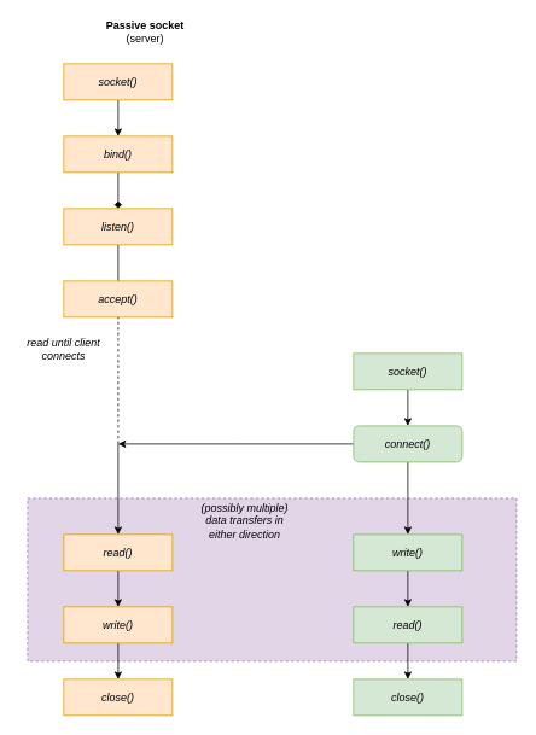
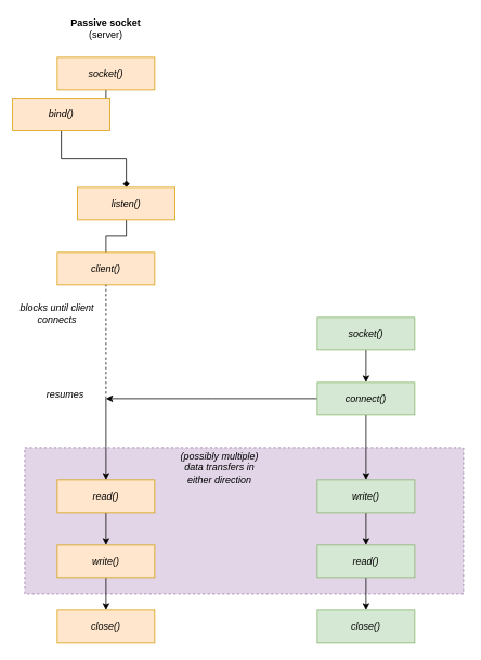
  <mxCell id="0" />
  <mxCell id="1" parent="0" />
  <mxCell id="2" value="" style="rounded=0;whiteSpace=wrap;html=1;dashed=1;fillColor=#e1d5e7;strokeColor=#9673a6;" vertex="1" parent="1"><mxGeometry x="30" y="550" width="540" height="180" as="geometry" /></mxCell>
  <mxCell id="3" style="edgeStyle=orthogonalEdgeStyle;rounded=0;orthogonalLoop=1;jettySize=auto;html=1;exitX=0.5;exitY=1;exitDx=0;exitDy=0;entryX=0.5;entryY=0;entryDx=0;entryDy=0;" edge="1" parent="1" source="4" target="6"><mxGeometry relative="1" as="geometry" /></mxCell>
  <mxCell id="4" value="&lt;i&gt;socket()&lt;/i&gt;" style="rounded=0;whiteSpace=wrap;html=1;fillColor=#ffe6cc;strokeColor=#d79b00;" vertex="1" parent="1"><mxGeometry x="70" y="70" width="120" height="40" as="geometry" /></mxCell>
  <mxCell id="5" style="edgeStyle=orthogonalEdgeStyle;rounded=0;orthogonalLoop=1;jettySize=auto;html=1;exitX=0.5;exitY=1;exitDx=0;exitDy=0;entryX=0.5;entryY=0;entryDx=0;entryDy=0;endArrow=diamond;" edge="1" parent="1" source="6" target="8"><mxGeometry relative="1" as="geometry" /></mxCell>
- <mxCell id="6" value="&lt;i&gt;bind()&lt;/i&gt;" style="rounded=0;whiteSpace=wrap;html=1;fillColor=#ffe6cc;strokeColor=#d79b00;" vertex="1" parent="1"><mxGeometry x="70" y="150" width="120" height="40" as="geometry" /></mxCell>
+ <mxCell id="6" value="&lt;i&gt;bind()&lt;/i&gt;" style="rounded=0;whiteSpace=wrap;html=1;fillColor=#ffe6cc;strokeColor=#d79b00;" vertex="1" parent="1"><mxGeometry x="15" y="120" width="120" height="40" as="geometry" /></mxCell>
  <mxCell id="7" style="edgeStyle=orthogonalEdgeStyle;rounded=0;orthogonalLoop=1;jettySize=auto;html=1;exitX=0.5;exitY=1;exitDx=0;exitDy=0;entryX=0.5;entryY=0;entryDx=0;entryDy=0;endArrow=none;" edge="1" parent="1" source="8" target="9"><mxGeometry relative="1" as="geometry" /></mxCell>
- <mxCell id="8" value="&lt;i&gt;listen()&lt;/i&gt;" style="rounded=0;whiteSpace=wrap;html=1;fillColor=#ffe6cc;strokeColor=#d79b00;" vertex="1" parent="1"><mxGeometry x="70" y="230" width="120" height="40" as="geometry" /></mxCell>
- <mxCell id="9" value="&lt;i&gt;accept()&lt;/i&gt;" style="rounded=0;whiteSpace=wrap;html=1;fillColor=#ffe6cc;strokeColor=#d79b00;" vertex="1" parent="1"><mxGeometry x="70" y="310" width="120" height="40" as="geometry" /></mxCell>
- <mxCell id="10" value="Passive socket &lt;span style=&quot;font-weight: normal;&quot;&gt;(server)&lt;/span&gt;" style="text;html=1;align=center;verticalAlign=middle;whiteSpace=wrap;rounded=0;fontStyle=1" vertex="1" parent="1"><mxGeometry x="115" y="20" width="90" height="30" as="geometry" /></mxCell>
+ <mxCell id="8" value="&lt;i&gt;listen()&lt;/i&gt;" style="rounded=0;whiteSpace=wrap;html=1;fillColor=#ffe6cc;strokeColor=#d79b00;" vertex="1" parent="1"><mxGeometry x="95" y="230" width="120" height="40" as="geometry" /></mxCell>
+ <mxCell id="9" value="&lt;i&gt;client()&lt;/i&gt;" style="rounded=0;whiteSpace=wrap;html=1;fillColor=#ffe6cc;strokeColor=#d79b00;" vertex="1" parent="1"><mxGeometry x="70" y="310" width="120" height="40" as="geometry" /></mxCell>
+ <mxCell id="10" value="Passive socket &lt;span style=&quot;font-weight: normal;&quot;&gt;(server)&lt;/span&gt;" style="text;html=1;align=center;verticalAlign=middle;whiteSpace=wrap;rounded=0;fontStyle=1" vertex="1" parent="1"><mxGeometry x="85" y="20" width="90" height="30" as="geometry" /></mxCell>
  <mxCell id="11" style="edgeStyle=orthogonalEdgeStyle;rounded=0;orthogonalLoop=1;jettySize=auto;html=1;exitX=0.5;exitY=1;exitDx=0;exitDy=0;entryX=0.5;entryY=0;entryDx=0;entryDy=0;" edge="1" parent="1" source="12" target="14"><mxGeometry relative="1" as="geometry" /></mxCell>
  <mxCell id="12" value="&lt;i&gt;read()&lt;/i&gt;" style="rounded=0;whiteSpace=wrap;html=1;fillColor=#ffe6cc;strokeColor=#d79b00;" vertex="1" parent="1"><mxGeometry x="70" y="590" width="120" height="40" as="geometry" /></mxCell>
  <mxCell id="13" style="edgeStyle=orthogonalEdgeStyle;rounded=0;orthogonalLoop=1;jettySize=auto;html=1;exitX=0.5;exitY=1;exitDx=0;exitDy=0;entryX=0.5;entryY=0;entryDx=0;entryDy=0;" edge="1" parent="1" source="14" target="15"><mxGeometry relative="1" as="geometry" /></mxCell>
  <mxCell id="14" value="&lt;i&gt;write()&lt;/i&gt;" style="rounded=0;whiteSpace=wrap;html=1;fillColor=#ffe6cc;strokeColor=#d79b00;" vertex="1" parent="1"><mxGeometry x="70" y="670" width="120" height="40" as="geometry" /></mxCell>
  <mxCell id="15" value="&lt;i&gt;close()&lt;/i&gt;" style="rounded=0;whiteSpace=wrap;html=1;fillColor=#ffe6cc;strokeColor=#d79b00;" vertex="1" parent="1"><mxGeometry x="70" y="750" width="120" height="40" as="geometry" /></mxCell>
  <mxCell id="16" style="edgeStyle=orthogonalEdgeStyle;rounded=0;orthogonalLoop=1;jettySize=auto;html=1;exitX=0.5;exitY=1;exitDx=0;exitDy=0;entryX=0.5;entryY=0;entryDx=0;entryDy=0;" edge="1" parent="1" source="17" target="20"><mxGeometry relative="1" as="geometry" /></mxCell>
  <mxCell id="17" value="&lt;i&gt;socket()&lt;/i&gt;" style="rounded=0;whiteSpace=wrap;html=1;fillColor=#d5e8d4;strokeColor=#82b366;" vertex="1" parent="1"><mxGeometry x="390" y="390" width="120" height="40" as="geometry" /></mxCell>
  <mxCell id="18" style="edgeStyle=orthogonalEdgeStyle;rounded=0;orthogonalLoop=1;jettySize=auto;html=1;exitX=0;exitY=0.5;exitDx=0;exitDy=0;" edge="1" parent="1" source="20"><mxGeometry relative="1" as="geometry"><mxPoint x="130" y="490" as="targetPoint" /></mxGeometry></mxCell>
  <mxCell id="19" style="edgeStyle=orthogonalEdgeStyle;rounded=0;orthogonalLoop=1;jettySize=auto;html=1;exitX=0.5;exitY=1;exitDx=0;exitDy=0;entryX=0.5;entryY=0;entryDx=0;entryDy=0;" edge="1" parent="1" source="20" target="24"><mxGeometry relative="1" as="geometry" /></mxCell>
- <mxCell id="20" value="&lt;i&gt;connect()&lt;/i&gt;" style="whiteSpace=wrap;html=1;fillColor=#d5e8d4;strokeColor=#82b366;rounded=1;" vertex="1" parent="1"><mxGeometry x="390" y="470" width="120" height="40" as="geometry" /></mxCell>
+ <mxCell id="20" value="&lt;i&gt;connect()&lt;/i&gt;" style="rounded=0;whiteSpace=wrap;html=1;fillColor=#d5e8d4;strokeColor=#82b366;" vertex="1" parent="1"><mxGeometry x="390" y="470" width="120" height="40" as="geometry" /></mxCell>
  <mxCell id="21" value="" style="endArrow=none;html=1;rounded=0;entryX=0.5;entryY=1;entryDx=0;entryDy=0;dashed=1;" edge="1" parent="1" target="9"><mxGeometry width="50" height="50" relative="1" as="geometry"><mxPoint x="130" y="490" as="sourcePoint" /><mxPoint x="270" y="390" as="targetPoint" /></mxGeometry></mxCell>
  <mxCell id="22" value="" style="endArrow=classic;html=1;rounded=0;entryX=0.5;entryY=0;entryDx=0;entryDy=0;" edge="1" parent="1" target="12"><mxGeometry width="50" height="50" relative="1" as="geometry"><mxPoint x="130" y="490" as="sourcePoint" /><mxPoint x="270" y="390" as="targetPoint" /></mxGeometry></mxCell>
  <mxCell id="23" style="edgeStyle=orthogonalEdgeStyle;rounded=0;orthogonalLoop=1;jettySize=auto;html=1;exitX=0.5;exitY=1;exitDx=0;exitDy=0;entryX=0.5;entryY=0;entryDx=0;entryDy=0;" edge="1" parent="1" source="24" target="26"><mxGeometry relative="1" as="geometry" /></mxCell>
  <mxCell id="24" value="&lt;i&gt;write()&lt;/i&gt;" style="rounded=0;whiteSpace=wrap;html=1;fillColor=#d5e8d4;strokeColor=#82b366;" vertex="1" parent="1"><mxGeometry x="390" y="590" width="120" height="40" as="geometry" /></mxCell>
  <mxCell id="25" style="edgeStyle=orthogonalEdgeStyle;rounded=0;orthogonalLoop=1;jettySize=auto;html=1;exitX=0.5;exitY=1;exitDx=0;exitDy=0;entryX=0.5;entryY=0;entryDx=0;entryDy=0;" edge="1" parent="1" source="26" target="27"><mxGeometry relative="1" as="geometry" /></mxCell>
  <mxCell id="26" value="&lt;i&gt;read()&lt;/i&gt;" style="rounded=0;whiteSpace=wrap;html=1;fillColor=#d5e8d4;strokeColor=#82b366;" vertex="1" parent="1"><mxGeometry x="390" y="670" width="120" height="40" as="geometry" /></mxCell>
  <mxCell id="27" value="&lt;i&gt;close()&lt;/i&gt;" style="rounded=0;whiteSpace=wrap;html=1;fillColor=#d5e8d4;strokeColor=#82b366;" vertex="1" parent="1"><mxGeometry x="390" y="750" width="120" height="40" as="geometry" /></mxCell>
- <mxCell id="28" value="read until client connects" style="text;html=1;align=center;verticalAlign=middle;whiteSpace=wrap;rounded=0;fontStyle=2" vertex="1" parent="1"><mxGeometry x="20" y="360" width="100" height="50" as="geometry" /></mxCell>
+ <mxCell id="28" value="blocks until client connects" style="text;html=1;align=center;verticalAlign=middle;whiteSpace=wrap;rounded=0;fontStyle=2" vertex="1" parent="1"><mxGeometry x="20" y="360" width="100" height="50" as="geometry" /></mxCell>
+ <mxCell id="29" value="resumes" style="text;html=1;align=center;verticalAlign=middle;whiteSpace=wrap;rounded=0;fontStyle=2" vertex="1" parent="1"><mxGeometry x="50" y="470" width="60" height="30" as="geometry" /></mxCell>
  <mxCell id="30" value="(possibly multiple) data transfers in either direction" style="text;html=1;align=center;verticalAlign=middle;whiteSpace=wrap;rounded=0;fontStyle=2" vertex="1" parent="1"><mxGeometry x="220" y="550" width="100" height="50" as="geometry" /></mxCell>
